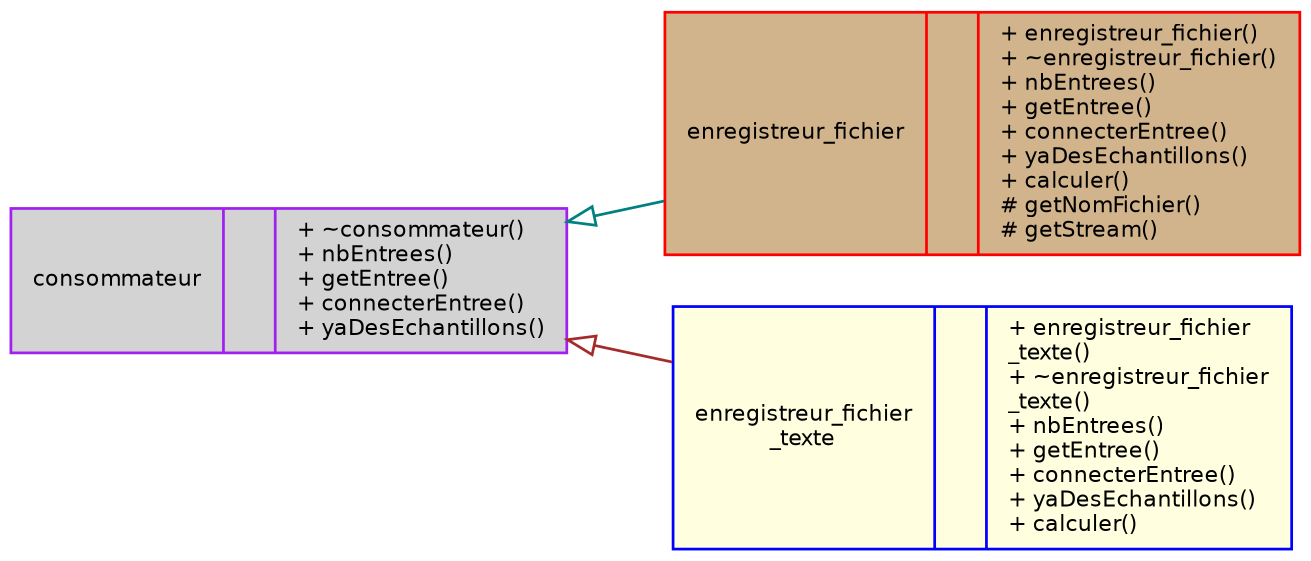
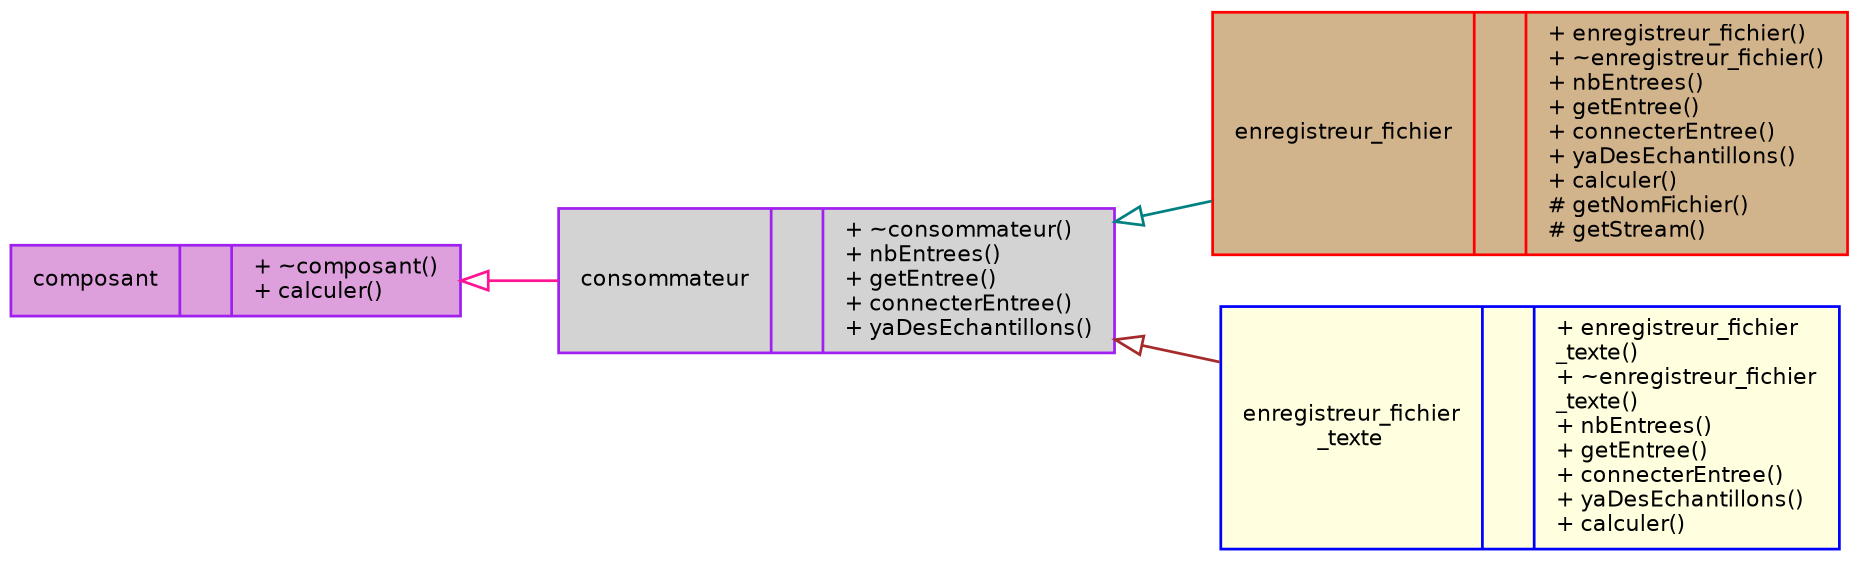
  digraph {
    rankdir=LR
    node [color=purple fontname=Helvetica fontsize=8 shape=record style=filled]
    edge [arrowtail=onormal dir=back fontname=Helvetica fontsize=8 labelfontname=Helvetica labelfontsize=8 style=solid]
    n1 [fillcolor=lightgrey fontcolor=black height=0.2 label="{consommateur\n||+ ~consommateur()\l+ nbEntrees()\l+ getEntree()\l+ connecterEntree()\l+ yaDesEchantillons()\l}" width=0.4]
    n2 [color=red fillcolor=tan height=0.2 label="{enregistreur_fichier\n||+ enregistreur_fichier()\l+ ~enregistreur_fichier()\l+ nbEntrees()\l+ getEntree()\l+ connecterEntree()\l+ yaDesEchantillons()\l+ calculer()\l# getNomFichier()\l# getStream()\l}" width=0.4]
    n3 [color=blue fillcolor=lightyellow height=0.2 label="{enregistreur_fichier\l_texte\n||+ enregistreur_fichier\l_texte()\l+ ~enregistreur_fichier\l_texte()\l+ nbEntrees()\l+ getEntree()\l+ connecterEntree()\l+ yaDesEchantillons()\l+ calculer()\l}" width=0.4]
+   n4 [fillcolor=plum height=0.2 label="{composant\n||+ ~composant()\l+ calculer()\l}" width=0.4]
    n1 -> n2 [color=teal]
    n1 -> n3 [color=brown]
+   n4 -> n1 [color=deeppink]
  }
